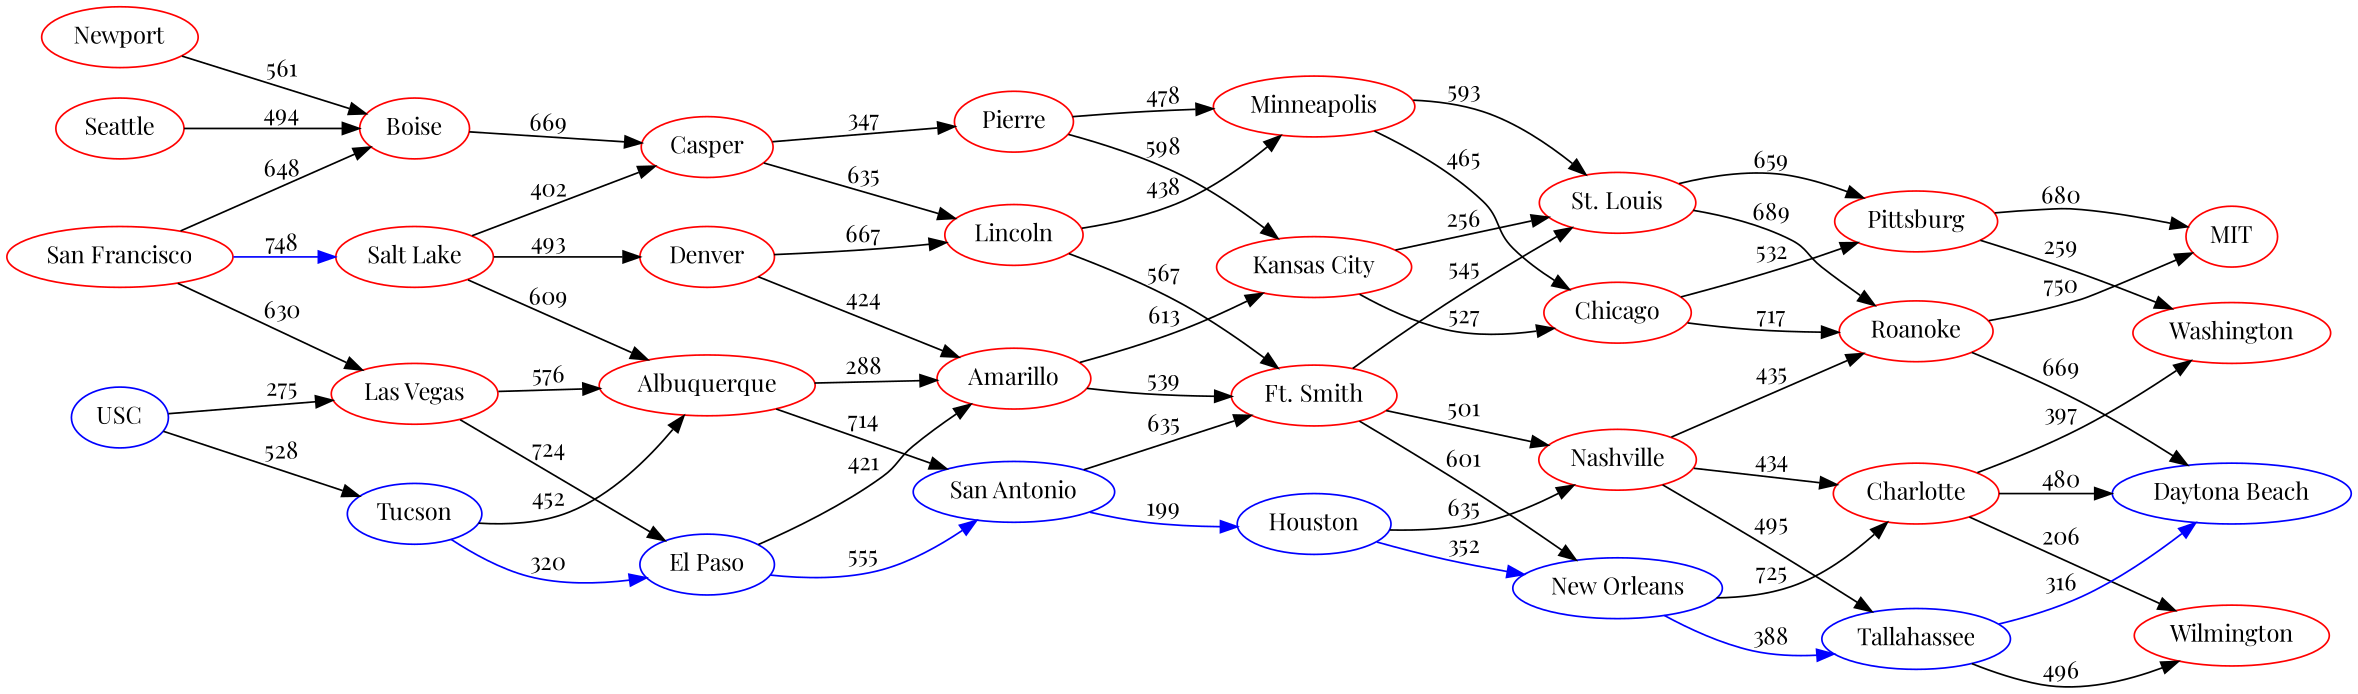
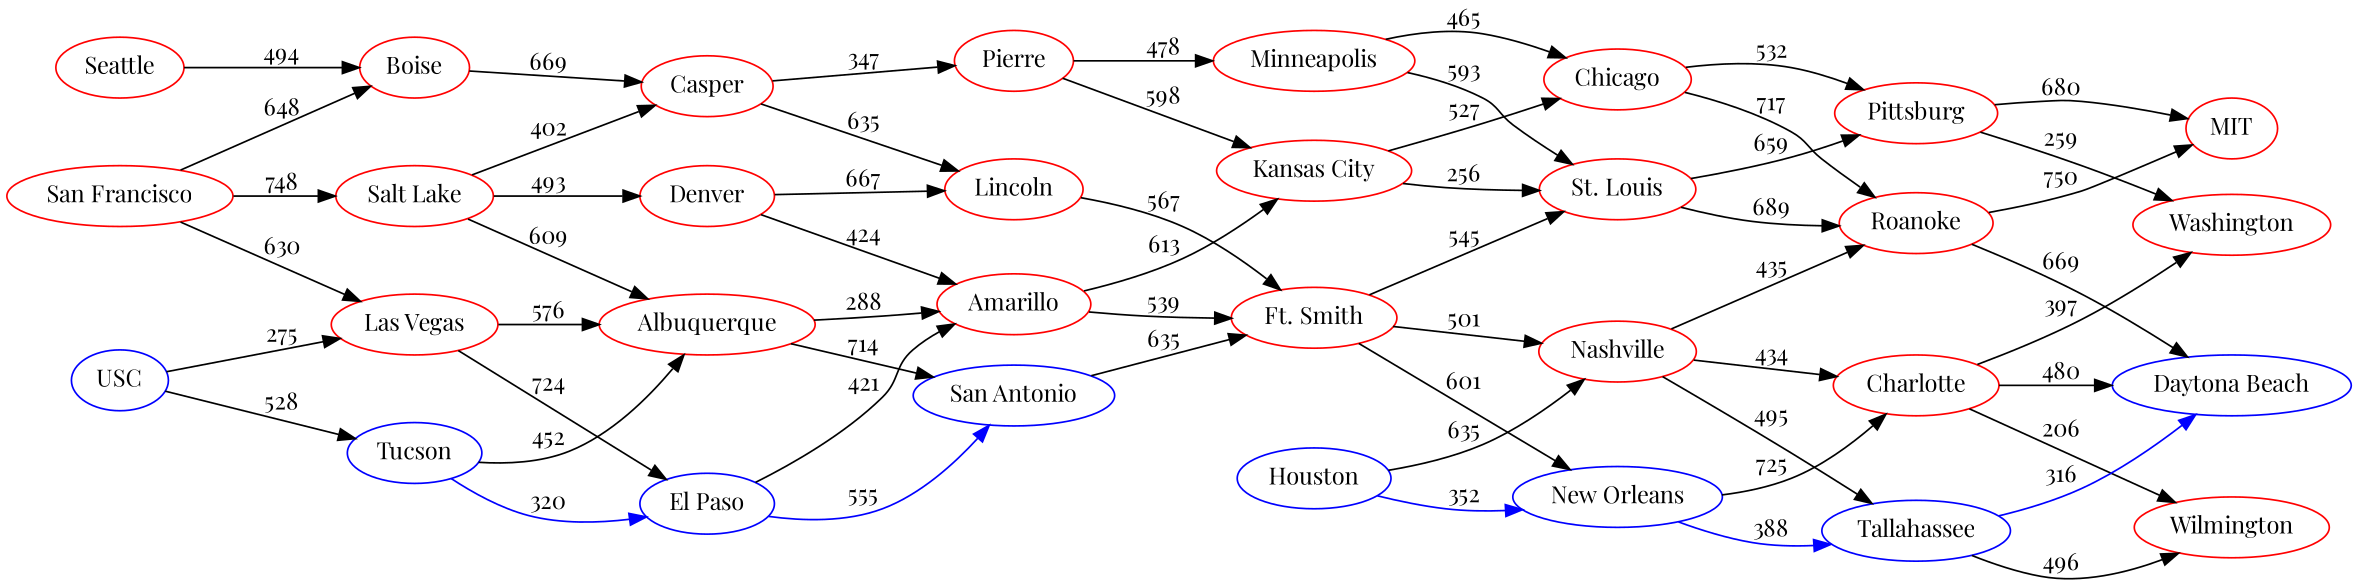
  digraph {
    fontname="Playfair Display"
    rankdir=LR
    node [color=red fontname="Playfair Display"]
    edge [fontname="Playfair Display"]
    n1 [label=Seattle]
    n2 [label=Boise]
    n3 [label=Casper]
    n4 [label=Pierre]
    n5 [label=Lincoln]
-   n6 [label=Newport]
    n7 [label="San Francisco"]
    n8 [label="Salt Lake"]
    n9 [label="Las Vegas"]
    n10 [label=Denver]
    n11 [label=Albuquerque]
    n12 [color=blue label="El Paso"]
    n13 [label=Amarillo]
    n14 [color=blue label="San Antonio"]
    n15 [color=blue label=USC]
    n16 [color=blue label=Tucson]
    n17 [label=Minneapolis]
    n18 [label="Kansas City"]
    n19 [label="Ft. Smith"]
    n20 [color=blue label=Houston]
    n21 [label=Chicago]
    n22 [label="St. Louis"]
    n23 [label=Nashville]
    n24 [color=blue label="New Orleans"]
    n25 [label=Pittsburg]
    n26 [label=Roanoke]
    n27 [label=Charlotte]
    n28 [color=blue label=Tallahassee]
    n29 [label=MIT]
    n30 [label=Washington]
    n31 [color=blue label="Daytona Beach"]
    n32 [label=Wilmington]
    n1 -> n2 [label=494]
    n2 -> n3 [label=669]
    n3 -> n4 [label=347]
    n3 -> n5 [label=635]
    n4 -> n17 [label=478]
    n4 -> n18 [label=598]
-   n5 -> n17 [label=438]
    n5 -> n19 [label=567]
-   n6 -> n2 [label=561]
    n7 -> n2 [label=648]
-   n7 -> n8 [label=748 color=blue]
+   n7 -> n8 [label=748]
    n7 -> n9 [label=630]
    n8 -> n3 [label=402]
    n8 -> n10 [label=493]
    n8 -> n11 [label=609]
    n9 -> n11 [label=576]
    n9 -> n12 [label=724]
    n10 -> n5 [label=667]
    n10 -> n13 [label=424]
    n11 -> n13 [label=288]
    n11 -> n14 [label=714]
    n12 -> n13 [label=421]
    n12 -> n14 [color=blue label=555]
    n13 -> n18 [label=613]
    n13 -> n19 [label=539]
    n14 -> n19 [label=635]
-   n14 -> n20 [color=blue label=199]
    n15 -> n9 [label=275]
    n15 -> n16 [color=black label=528]
    n16 -> n11 [label=452]
    n16 -> n12 [color=blue label=320]
    n17 -> n21 [label=465]
    n17 -> n22 [label=593]
    n18 -> n21 [label=527]
    n18 -> n22 [label=256]
    n19 -> n22 [label=545]
    n19 -> n23 [label=501]
    n19 -> n24 [label=601]
    n20 -> n23 [label=635]
    n20 -> n24 [color=blue label=352]
    n21 -> n25 [label=532]
    n21 -> n26 [label=717]
    n22 -> n25 [label=659]
    n22 -> n26 [label=689]
    n23 -> n26 [label=435]
    n23 -> n27 [label=434]
    n23 -> n28 [label=495]
    n24 -> n27 [label=725]
    n24 -> n28 [color=blue label=388]
    n25 -> n29 [label=680]
    n25 -> n30 [label=259]
    n26 -> n29 [label=750]
    n26 -> n31 [label=669]
    n27 -> n30 [label=397]
    n27 -> n31 [label=480]
    n27 -> n32 [label=206]
    n28 -> n31 [color=blue label=316]
    n28 -> n32 [label=496]
  }
